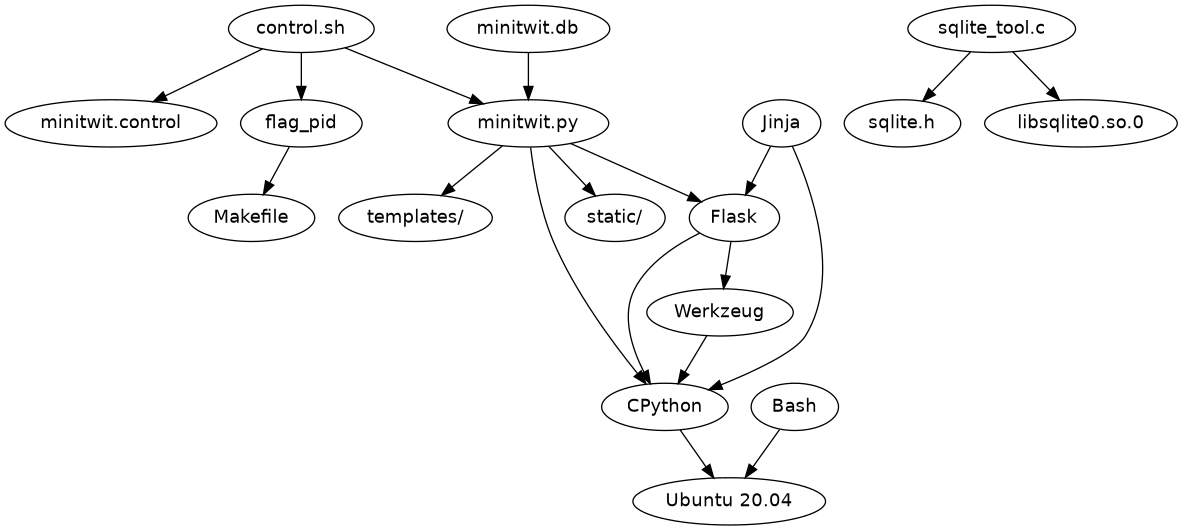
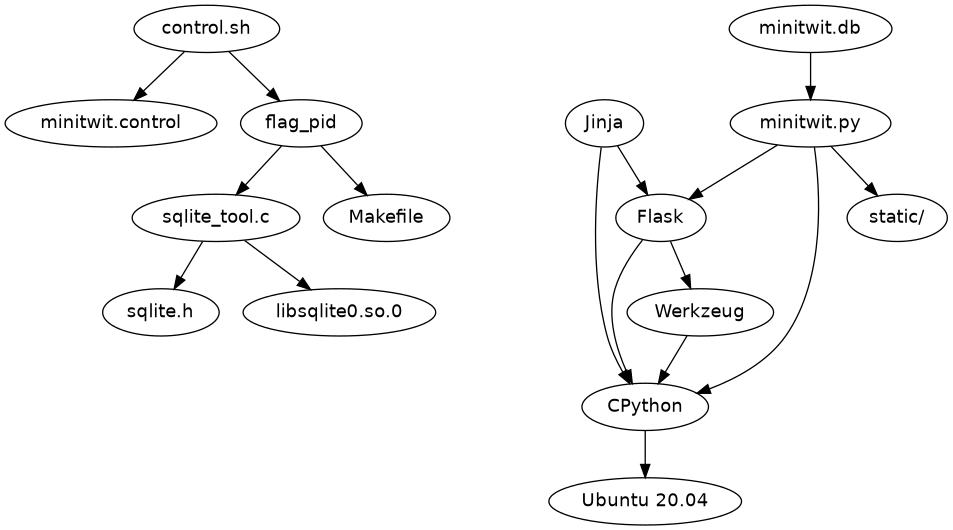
  digraph {
    fontname="DejaVu Sans"
    node [fontname="DejaVu Sans"]
    edge [fontname="DejaVu Sans"]
    n1 [label="minitwit.control"]
    "control.sh"
    n3 [label=flag_pid]
    "minitwit.py"
-   Bash
    "Ubuntu 20.04"
    n7 [label="sqlite_tool.c"]
    Makefile
    Flask
    CPython
    "static/"
-   "templates/"
    "sqlite.h"
    n14 [label="libsqlite0.so.0"]
    Werkzeug
    "minitwit.db"
    Jinja
    "control.sh" -> n1
    "control.sh" -> n3
-   "control.sh" -> "minitwit.py"
+   n3 -> n7
    n3 -> Makefile
    "minitwit.py" -> Flask
    "minitwit.py" -> CPython
    "minitwit.py" -> "static/"
-   "minitwit.py" -> "templates/"
-   Bash -> "Ubuntu 20.04"
    n7 -> "sqlite.h"
    n7 -> n14
    Flask -> CPython
    Flask -> Werkzeug
    CPython -> "Ubuntu 20.04"
    Werkzeug -> CPython
    "minitwit.db" -> "minitwit.py"
    Jinja -> Flask
    Jinja -> CPython
  }
